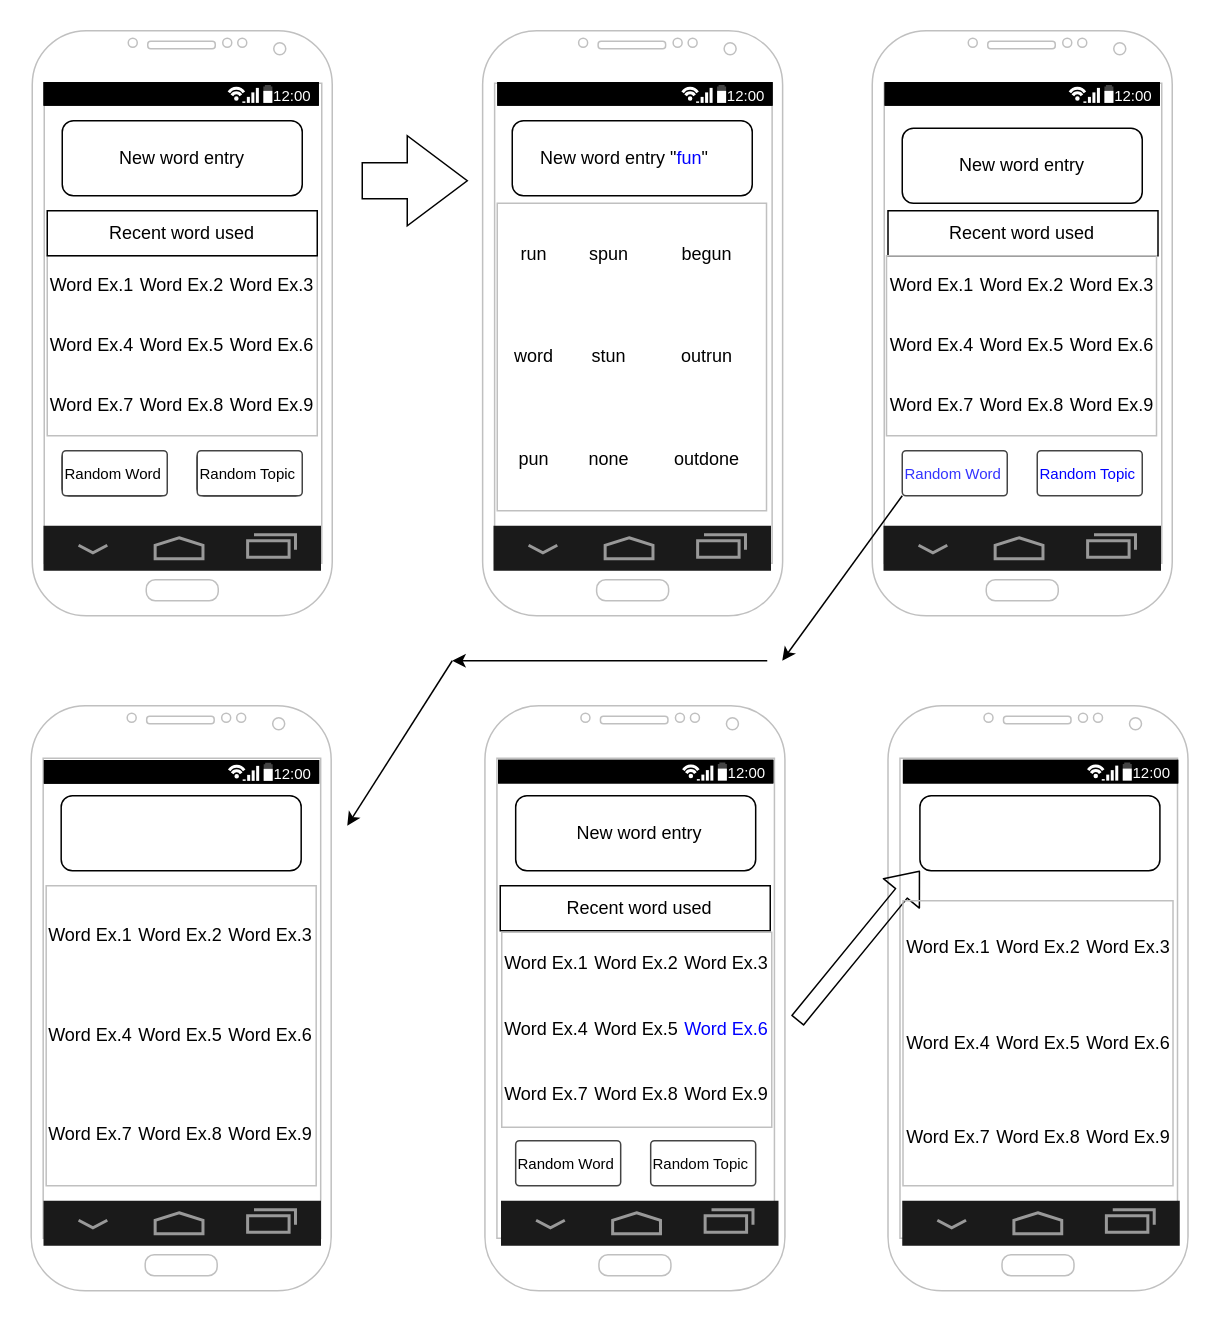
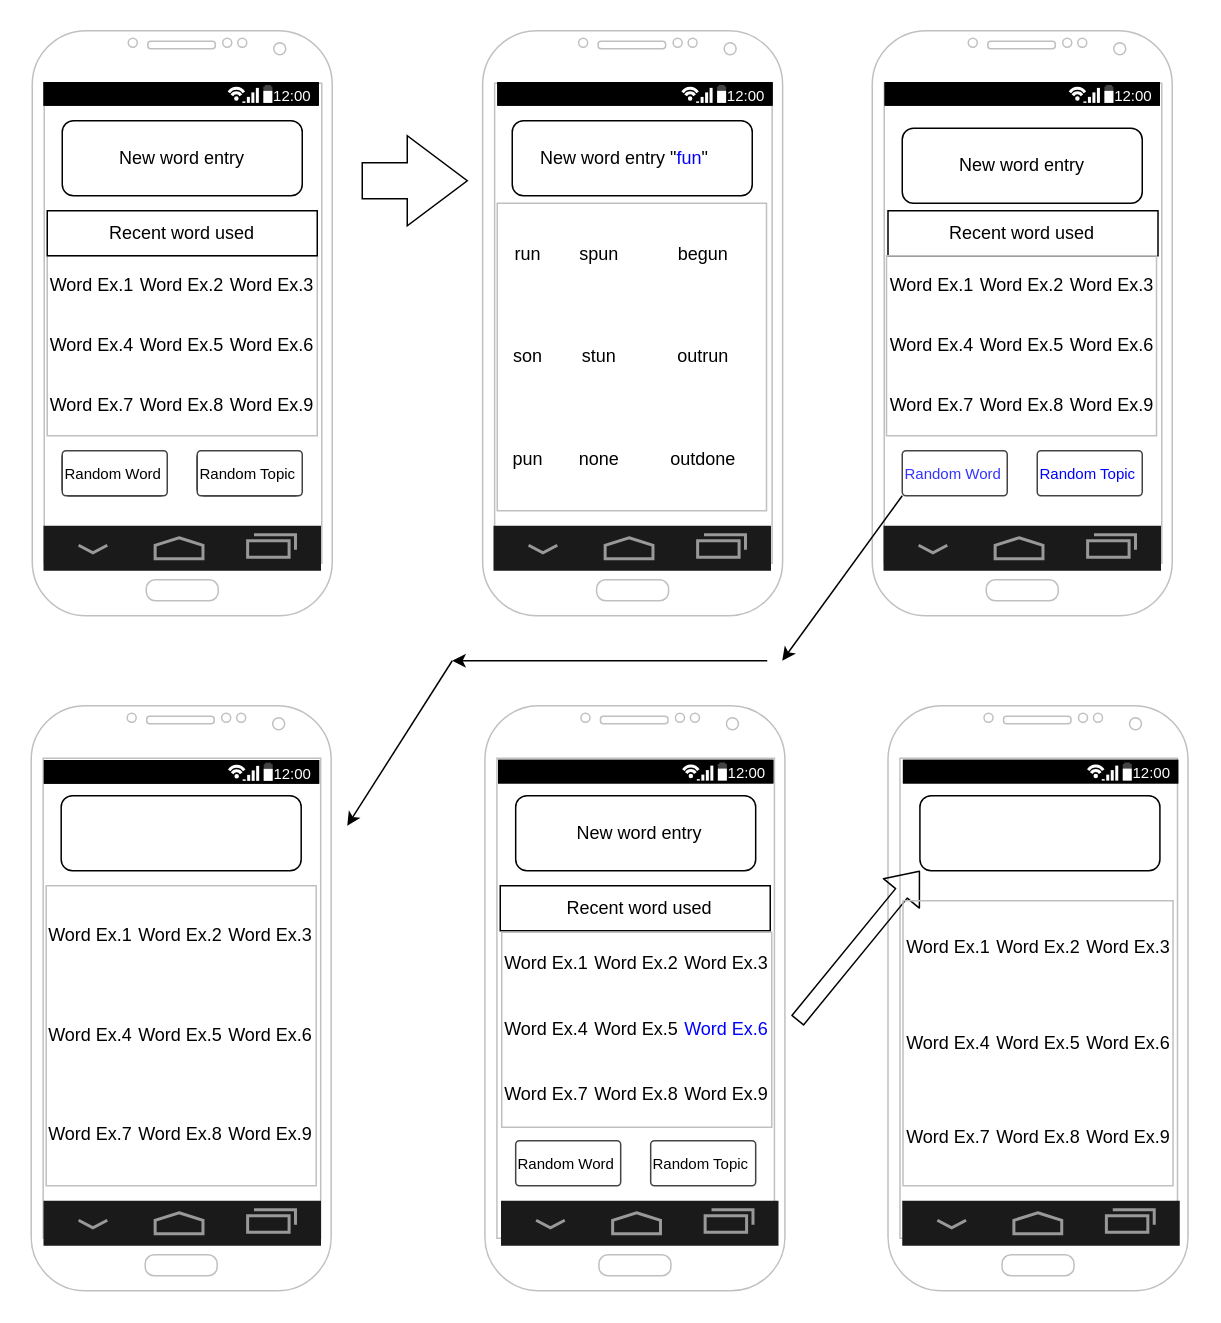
  <mxCell id="0" />
  <mxCell id="1" parent="0" />
  <mxCell id="2" value="" style="verticalLabelPosition=bottom;verticalAlign=top;html=1;shadow=0;dashed=0;strokeWidth=1;shape=mxgraph.android.phone2;strokeColor=#c0c0c0;" vertex="1" parent="1"><mxGeometry x="21" y="20" width="200" height="390" as="geometry" /></mxCell>
  <mxCell id="3" value="" style="verticalLabelPosition=bottom;verticalAlign=top;html=1;shadow=0;dashed=0;strokeWidth=2;shape=mxgraph.android.navigation_bar_5;fillColor=#1A1A1A;strokeColor=#999999;" vertex="1" parent="1"><mxGeometry x="28.5" y="350" width="185" height="30" as="geometry" /></mxCell>
  <mxCell id="4" value="" style="rounded=1;whiteSpace=wrap;html=1;" vertex="1" parent="1"><mxGeometry x="41" y="300" width="70" height="30" as="geometry" /></mxCell>
  <mxCell id="5" value="" style="rounded=1;whiteSpace=wrap;html=1;" vertex="1" parent="1"><mxGeometry x="131" y="300" width="70" height="30" as="geometry" /></mxCell>
  <mxCell id="6" value="" style="rounded=1;whiteSpace=wrap;html=1;" vertex="1" parent="1"><mxGeometry x="41" y="80" width="160" height="50" as="geometry" /></mxCell>
  <mxCell id="7" value="&lt;table border=&quot;0&quot; width=&quot;100%&quot; style=&quot;width: 100% ; height: 100% ; border-collapse: collapse&quot;&gt;&lt;tbody&gt;&lt;tr&gt;&lt;td align=&quot;center&quot;&gt;Word Ex.1&lt;/td&gt;&lt;td align=&quot;center&quot;&gt;Word Ex.2&lt;/td&gt;&lt;td align=&quot;center&quot;&gt;Word Ex.3&lt;/td&gt;&lt;/tr&gt;&lt;tr&gt;&lt;td align=&quot;center&quot;&gt;Word Ex.4&lt;/td&gt;&lt;td align=&quot;center&quot;&gt;Word Ex.5&lt;/td&gt;&lt;td align=&quot;center&quot;&gt;Word Ex.6&lt;/td&gt;&lt;/tr&gt;&lt;tr&gt;&lt;td align=&quot;center&quot;&gt;Word Ex.7&lt;/td&gt;&lt;td align=&quot;center&quot;&gt;Word Ex.8&lt;/td&gt;&lt;td align=&quot;center&quot;&gt;Word Ex.9&lt;/td&gt;&lt;/tr&gt;&lt;/tbody&gt;&lt;/table&gt;" style="text;html=1;strokeColor=#c0c0c0;fillColor=none;overflow=fill;" vertex="1" parent="1"><mxGeometry x="31" y="170" width="180" height="120" as="geometry" /></mxCell>
  <mxCell id="8" value="" style="verticalLabelPosition=bottom;verticalAlign=top;html=1;shadow=0;dashed=0;strokeWidth=1;shape=mxgraph.android.phone2;strokeColor=#c0c0c0;" vertex="1" parent="1"><mxGeometry x="321.25" y="20" width="200" height="390" as="geometry" /></mxCell>
  <mxCell id="9" value="" style="verticalLabelPosition=bottom;verticalAlign=top;html=1;shadow=0;dashed=0;strokeWidth=2;shape=mxgraph.android.navigation_bar_5;fillColor=#1A1A1A;strokeColor=#999999;" vertex="1" parent="1"><mxGeometry x="328.5" y="350" width="185" height="30" as="geometry" /></mxCell>
  <mxCell id="10" value="" style="rounded=1;whiteSpace=wrap;html=1;" vertex="1" parent="1"><mxGeometry x="341" y="80" width="160" height="50" as="geometry" /></mxCell>
- <mxCell id="11" value="&lt;table border=&quot;0&quot; width=&quot;100%&quot; style=&quot;width: 100% ; height: 100% ; border-collapse: collapse&quot;&gt;&lt;tbody&gt;&lt;tr&gt;&lt;td align=&quot;center&quot;&gt;run&lt;/td&gt;&lt;td align=&quot;center&quot;&gt;spun&lt;/td&gt;&lt;td align=&quot;center&quot;&gt;begun&lt;/td&gt;&lt;/tr&gt;&lt;tr&gt;&lt;td align=&quot;center&quot;&gt;word&lt;/td&gt;&lt;td align=&quot;center&quot;&gt;stun&lt;/td&gt;&lt;td align=&quot;center&quot;&gt;outrun&lt;/td&gt;&lt;/tr&gt;&lt;tr&gt;&lt;td align=&quot;center&quot;&gt;pun&lt;/td&gt;&lt;td align=&quot;center&quot;&gt;none&lt;/td&gt;&lt;td align=&quot;center&quot;&gt;outdone&lt;/td&gt;&lt;/tr&gt;&lt;/tbody&gt;&lt;/table&gt;" style="text;html=1;strokeColor=#c0c0c0;fillColor=none;overflow=fill;" vertex="1" parent="1"><mxGeometry x="331" y="135" width="179.5" height="205" as="geometry" /></mxCell>
+ <mxCell id="11" value="&lt;table border=&quot;0&quot; width=&quot;100%&quot; style=&quot;width: 100% ; height: 100% ; border-collapse: collapse&quot;&gt;&lt;tbody&gt;&lt;tr&gt;&lt;td align=&quot;center&quot;&gt;run&lt;/td&gt;&lt;td align=&quot;center&quot;&gt;spun&lt;/td&gt;&lt;td align=&quot;center&quot;&gt;begun&lt;/td&gt;&lt;/tr&gt;&lt;tr&gt;&lt;td align=&quot;center&quot;&gt;son&lt;/td&gt;&lt;td align=&quot;center&quot;&gt;stun&lt;/td&gt;&lt;td align=&quot;center&quot;&gt;outrun&lt;/td&gt;&lt;/tr&gt;&lt;tr&gt;&lt;td align=&quot;center&quot;&gt;pun&lt;/td&gt;&lt;td align=&quot;center&quot;&gt;none&lt;/td&gt;&lt;td align=&quot;center&quot;&gt;outdone&lt;/td&gt;&lt;/tr&gt;&lt;/tbody&gt;&lt;/table&gt;" style="text;html=1;strokeColor=#c0c0c0;fillColor=none;overflow=fill;" vertex="1" parent="1"><mxGeometry x="331" y="135" width="179.5" height="205" as="geometry" /></mxCell>
  <mxCell id="12" value="" style="html=1;shadow=0;dashed=0;align=center;verticalAlign=middle;shape=mxgraph.arrows2.arrow;dy=0.6;dx=40;notch=0;rotation=0;" vertex="1" parent="1"><mxGeometry x="241" y="90" width="70" height="60" as="geometry" /></mxCell>
  <mxCell id="13" value="" style="verticalLabelPosition=bottom;verticalAlign=top;html=1;shadow=0;dashed=0;strokeWidth=1;shape=mxgraph.android.phone2;strokeColor=#c0c0c0;" vertex="1" parent="1"><mxGeometry x="581" y="20" width="200" height="390" as="geometry" /></mxCell>
  <mxCell id="14" value="" style="rounded=0;whiteSpace=wrap;html=1;" vertex="1" parent="1"><mxGeometry x="31" y="140" width="180" height="30" as="geometry" /></mxCell>
  <mxCell id="15" value="" style="strokeWidth=1;html=1;shadow=0;dashed=0;shape=mxgraph.android.statusBar;align=center;fillColor=#000000;strokeColor=#ffffff;fontColor=#ffffff;fontSize=10;" vertex="1" parent="1"><mxGeometry x="331" y="54.18" width="183.57" height="15.825" as="geometry" /></mxCell>
  <mxCell id="16" value="" style="strokeWidth=1;html=1;shadow=0;dashed=0;shape=mxgraph.android.statusBar;align=center;fillColor=#000000;strokeColor=#ffffff;fontColor=#ffffff;fontSize=10;" vertex="1" parent="1"><mxGeometry x="28.5" y="54.18" width="183.57" height="15.825" as="geometry" /></mxCell>
  <mxCell id="17" value="" style="strokeWidth=1;html=1;shadow=0;dashed=0;shape=mxgraph.android.statusBar;align=center;fillColor=#000000;strokeColor=#ffffff;fontColor=#ffffff;fontSize=10;" vertex="1" parent="1"><mxGeometry x="589.21" y="54.18" width="183.57" height="15.825" as="geometry" /></mxCell>
  <mxCell id="18" value="" style="verticalLabelPosition=bottom;verticalAlign=top;html=1;shadow=0;dashed=0;strokeWidth=2;shape=mxgraph.android.navigation_bar_5;fillColor=#1A1A1A;strokeColor=#999999;" vertex="1" parent="1"><mxGeometry x="588.5" y="350" width="185" height="30" as="geometry" /></mxCell>
  <mxCell id="19" value="" style="verticalLabelPosition=bottom;verticalAlign=top;html=1;shadow=0;dashed=0;strokeWidth=1;shape=mxgraph.android.phone2;strokeColor=#c0c0c0;" vertex="1" parent="1"><mxGeometry x="20.29" y="470" width="200" height="390" as="geometry" /></mxCell>
  <mxCell id="20" value="" style="verticalLabelPosition=bottom;verticalAlign=top;html=1;shadow=0;dashed=0;strokeWidth=1;shape=mxgraph.android.phone2;strokeColor=#c0c0c0;" vertex="1" parent="1"><mxGeometry x="322.79" y="470" width="200" height="390" as="geometry" /></mxCell>
  <mxCell id="21" value="" style="verticalLabelPosition=bottom;verticalAlign=top;html=1;shadow=0;dashed=0;strokeWidth=1;shape=mxgraph.android.phone2;strokeColor=#c0c0c0;" vertex="1" parent="1"><mxGeometry x="591.5" y="470" width="200" height="390" as="geometry" /></mxCell>
  <mxCell id="22" value="New word entry" style="text;html=1;strokeColor=none;fillColor=none;align=center;verticalAlign=middle;whiteSpace=wrap;rounded=0;" vertex="1" parent="1"><mxGeometry x="51" y="90" width="140" height="30" as="geometry" /></mxCell>
  <mxCell id="23" value="New word entry &quot;&lt;font color=&quot;#0000ff&quot;&gt;fun&lt;/font&gt;&quot;" style="text;html=1;strokeColor=none;fillColor=none;align=center;verticalAlign=middle;whiteSpace=wrap;rounded=0;" vertex="1" parent="1"><mxGeometry x="351" y="90" width="130" height="30" as="geometry" /></mxCell>
  <mxCell id="24" value="Recent word used" style="text;html=1;strokeColor=none;fillColor=none;align=center;verticalAlign=middle;whiteSpace=wrap;rounded=0;" vertex="1" parent="1"><mxGeometry x="61" y="145" width="120" height="20" as="geometry" /></mxCell>
  <mxCell id="25" value="&lt;font style=&quot;font-size: 10px&quot;&gt;Random Word&lt;/font&gt;" style="strokeWidth=1;html=1;shadow=0;dashed=0;shape=mxgraph.ios.iTextInput;strokeColor=#444444;buttonText=;fontSize=8;whiteSpace=wrap;align=left;" vertex="1" parent="1"><mxGeometry x="41" y="300" width="70" height="30" as="geometry" /></mxCell>
  <mxCell id="26" value="&lt;font style=&quot;font-size: 10px&quot;&gt;Random Topic&lt;/font&gt;" style="strokeWidth=1;html=1;shadow=0;dashed=0;shape=mxgraph.ios.iTextInput;strokeColor=#444444;buttonText=;fontSize=8;whiteSpace=wrap;align=left;" vertex="1" parent="1"><mxGeometry x="131" y="300" width="70" height="30" as="geometry" /></mxCell>
  <mxCell id="27" value="&lt;font style=&quot;font-size: 10px&quot; color=&quot;#0000ff&quot;&gt;Random Topic&lt;/font&gt;" style="strokeWidth=1;html=1;shadow=0;dashed=0;shape=mxgraph.ios.iTextInput;strokeColor=#444444;buttonText=;fontSize=8;whiteSpace=wrap;align=left;" vertex="1" parent="1"><mxGeometry x="691" y="300" width="70" height="30" as="geometry" /></mxCell>
  <mxCell id="28" value="&lt;font color=&quot;#3333ff&quot; style=&quot;font-size: 10px&quot;&gt;Random Word&lt;/font&gt;" style="strokeWidth=1;html=1;shadow=0;dashed=0;shape=mxgraph.ios.iTextInput;strokeColor=#444444;buttonText=;fontSize=8;whiteSpace=wrap;align=left;" vertex="1" parent="1"><mxGeometry x="601" y="300" width="70" height="30" as="geometry" /></mxCell>
  <mxCell id="29" value="" style="rounded=1;whiteSpace=wrap;html=1;" vertex="1" parent="1"><mxGeometry x="601" y="85" width="160" height="50" as="geometry" /></mxCell>
  <mxCell id="30" value="" style="rounded=0;whiteSpace=wrap;html=1;" vertex="1" parent="1"><mxGeometry x="591.5" y="140" width="180" height="30" as="geometry" /></mxCell>
  <mxCell id="31" value="&lt;table border=&quot;0&quot; width=&quot;100%&quot; style=&quot;width: 100% ; height: 100% ; border-collapse: collapse&quot;&gt;&lt;tbody&gt;&lt;tr&gt;&lt;td align=&quot;center&quot;&gt;Word Ex.1&lt;/td&gt;&lt;td align=&quot;center&quot;&gt;Word Ex.2&lt;/td&gt;&lt;td align=&quot;center&quot;&gt;Word Ex.3&lt;/td&gt;&lt;/tr&gt;&lt;tr&gt;&lt;td align=&quot;center&quot;&gt;Word Ex.4&lt;/td&gt;&lt;td align=&quot;center&quot;&gt;Word Ex.5&lt;/td&gt;&lt;td align=&quot;center&quot;&gt;Word Ex.6&lt;/td&gt;&lt;/tr&gt;&lt;tr&gt;&lt;td align=&quot;center&quot;&gt;Word Ex.7&lt;/td&gt;&lt;td align=&quot;center&quot;&gt;Word Ex.8&lt;/td&gt;&lt;td align=&quot;center&quot;&gt;Word Ex.9&lt;/td&gt;&lt;/tr&gt;&lt;/tbody&gt;&lt;/table&gt;" style="text;html=1;strokeColor=#c0c0c0;fillColor=none;overflow=fill;" vertex="1" parent="1"><mxGeometry x="590.5" y="170" width="180" height="120" as="geometry" /></mxCell>
  <mxCell id="32" value="New word entry" style="text;html=1;strokeColor=none;fillColor=none;align=center;verticalAlign=middle;whiteSpace=wrap;rounded=0;" vertex="1" parent="1"><mxGeometry x="610.5" y="95" width="140" height="30" as="geometry" /></mxCell>
  <mxCell id="33" value="Recent word used" style="text;html=1;strokeColor=none;fillColor=none;align=center;verticalAlign=middle;whiteSpace=wrap;rounded=0;" vertex="1" parent="1"><mxGeometry x="620.5" y="145" width="120" height="20" as="geometry" /></mxCell>
  <mxCell id="34" value="&lt;font style=&quot;font-size: 10px&quot;&gt;Random Word&lt;/font&gt;" style="strokeWidth=1;html=1;shadow=0;dashed=0;shape=mxgraph.ios.iTextInput;strokeColor=#444444;buttonText=;fontSize=8;whiteSpace=wrap;align=left;" vertex="1" parent="1"><mxGeometry x="343.29" y="760" width="70" height="30" as="geometry" /></mxCell>
  <mxCell id="35" value="&lt;font style=&quot;font-size: 10px&quot; color=&quot;#050505&quot;&gt;Random Topic&lt;/font&gt;" style="strokeWidth=1;html=1;shadow=0;dashed=0;shape=mxgraph.ios.iTextInput;strokeColor=#444444;buttonText=;fontSize=8;whiteSpace=wrap;align=left;" vertex="1" parent="1"><mxGeometry x="433.29" y="760" width="70" height="30" as="geometry" /></mxCell>
  <mxCell id="36" value="" style="rounded=0;whiteSpace=wrap;html=1;" vertex="1" parent="1"><mxGeometry x="333" y="590" width="180" height="30" as="geometry" /></mxCell>
  <mxCell id="37" value="" style="rounded=1;whiteSpace=wrap;html=1;" vertex="1" parent="1"><mxGeometry x="343.29" y="530" width="160" height="50" as="geometry" /></mxCell>
  <mxCell id="38" value="&lt;table border=&quot;0&quot; width=&quot;100%&quot; style=&quot;width: 100% ; height: 100% ; border-collapse: collapse&quot;&gt;&lt;tbody&gt;&lt;tr&gt;&lt;td align=&quot;center&quot;&gt;Word Ex.1&lt;/td&gt;&lt;td align=&quot;center&quot;&gt;Word Ex.2&lt;/td&gt;&lt;td align=&quot;center&quot;&gt;Word Ex.3&lt;/td&gt;&lt;/tr&gt;&lt;tr&gt;&lt;td align=&quot;center&quot;&gt;Word Ex.4&lt;/td&gt;&lt;td align=&quot;center&quot;&gt;Word Ex.5&lt;/td&gt;&lt;td align=&quot;center&quot;&gt;&lt;font color=&quot;#0000ff&quot;&gt;Word Ex.6&lt;/font&gt;&lt;/td&gt;&lt;/tr&gt;&lt;tr&gt;&lt;td align=&quot;center&quot;&gt;Word Ex.7&lt;/td&gt;&lt;td align=&quot;center&quot;&gt;Word Ex.8&lt;/td&gt;&lt;td align=&quot;center&quot;&gt;Word Ex.9&lt;/td&gt;&lt;/tr&gt;&lt;/tbody&gt;&lt;/table&gt;" style="text;html=1;strokeColor=#c0c0c0;fillColor=none;overflow=fill;" vertex="1" parent="1"><mxGeometry x="334" y="621" width="180" height="130" as="geometry" /></mxCell>
  <mxCell id="39" value="" style="rounded=1;whiteSpace=wrap;html=1;" vertex="1" parent="1"><mxGeometry x="612.78" y="530" width="160" height="50" as="geometry" /></mxCell>
  <mxCell id="40" value="" style="rounded=1;whiteSpace=wrap;html=1;" vertex="1" parent="1"><mxGeometry x="40.29" y="530" width="160" height="50" as="geometry" /></mxCell>
  <mxCell id="41" value="" style="shape=flexArrow;endArrow=classic;html=1;entryX=0;entryY=1;entryDx=0;entryDy=0;" edge="1" parent="1" target="39"><mxGeometry width="50" height="50" relative="1" as="geometry"><mxPoint x="531" y="680" as="sourcePoint" /><mxPoint x="581" y="630" as="targetPoint" /></mxGeometry></mxCell>
  <mxCell id="42" value="" style="endArrow=classic;html=1;" edge="1" parent="1"><mxGeometry width="50" height="50" relative="1" as="geometry"><mxPoint x="301" y="440" as="sourcePoint" /><mxPoint x="231" y="550" as="targetPoint" /></mxGeometry></mxCell>
  <mxCell id="43" value="" style="endArrow=classic;html=1;exitX=0;exitY=1;exitDx=0;exitDy=0;exitPerimeter=0;" edge="1" parent="1" source="28"><mxGeometry width="50" height="50" relative="1" as="geometry"><mxPoint x="571" y="320" as="sourcePoint" /><mxPoint x="521" y="440" as="targetPoint" /></mxGeometry></mxCell>
  <mxCell id="44" value="" style="endArrow=classic;html=1;" edge="1" parent="1"><mxGeometry width="50" height="50" relative="1" as="geometry"><mxPoint x="511" y="440" as="sourcePoint" /><mxPoint x="301" y="440" as="targetPoint" /></mxGeometry></mxCell>
  <mxCell id="45" value="New word entry" style="text;html=1;strokeColor=none;fillColor=none;align=center;verticalAlign=middle;whiteSpace=wrap;rounded=0;" vertex="1" parent="1"><mxGeometry x="356" y="540" width="140" height="30" as="geometry" /></mxCell>
  <mxCell id="46" value="&lt;table border=&quot;0&quot; width=&quot;100%&quot; style=&quot;width: 100% ; height: 100% ; border-collapse: collapse&quot;&gt;&lt;tbody&gt;&lt;tr&gt;&lt;td align=&quot;center&quot;&gt;Word Ex.1&lt;/td&gt;&lt;td align=&quot;center&quot;&gt;Word Ex.2&lt;/td&gt;&lt;td align=&quot;center&quot;&gt;Word Ex.3&lt;/td&gt;&lt;/tr&gt;&lt;tr&gt;&lt;td align=&quot;center&quot;&gt;Word Ex.4&lt;/td&gt;&lt;td align=&quot;center&quot;&gt;Word Ex.5&lt;/td&gt;&lt;td align=&quot;center&quot;&gt;Word Ex.6&lt;/td&gt;&lt;/tr&gt;&lt;tr&gt;&lt;td align=&quot;center&quot;&gt;Word Ex.7&lt;/td&gt;&lt;td align=&quot;center&quot;&gt;Word Ex.8&lt;/td&gt;&lt;td align=&quot;center&quot;&gt;Word Ex.9&lt;/td&gt;&lt;/tr&gt;&lt;/tbody&gt;&lt;/table&gt;" style="text;html=1;strokeColor=#c0c0c0;fillColor=none;overflow=fill;" vertex="1" parent="1"><mxGeometry x="601.5" y="600" width="180" height="190" as="geometry" /></mxCell>
  <mxCell id="47" value="&lt;table border=&quot;0&quot; width=&quot;100%&quot; style=&quot;width: 100% ; height: 100% ; border-collapse: collapse&quot;&gt;&lt;tbody&gt;&lt;tr&gt;&lt;td align=&quot;center&quot;&gt;Word Ex.1&lt;/td&gt;&lt;td align=&quot;center&quot;&gt;Word Ex.2&lt;/td&gt;&lt;td align=&quot;center&quot;&gt;Word Ex.3&lt;/td&gt;&lt;/tr&gt;&lt;tr&gt;&lt;td align=&quot;center&quot;&gt;Word Ex.4&lt;/td&gt;&lt;td align=&quot;center&quot;&gt;Word Ex.5&lt;/td&gt;&lt;td align=&quot;center&quot;&gt;Word Ex.6&lt;/td&gt;&lt;/tr&gt;&lt;tr&gt;&lt;td align=&quot;center&quot;&gt;Word Ex.7&lt;/td&gt;&lt;td align=&quot;center&quot;&gt;Word Ex.8&lt;/td&gt;&lt;td align=&quot;center&quot;&gt;Word Ex.9&lt;/td&gt;&lt;/tr&gt;&lt;/tbody&gt;&lt;/table&gt;" style="text;html=1;strokeColor=#c0c0c0;fillColor=none;overflow=fill;" vertex="1" parent="1"><mxGeometry x="30.29" y="590" width="180" height="200" as="geometry" /></mxCell>
  <mxCell id="48" value="" style="verticalLabelPosition=bottom;verticalAlign=top;html=1;shadow=0;dashed=0;strokeWidth=2;shape=mxgraph.android.navigation_bar_5;fillColor=#1A1A1A;strokeColor=#999999;" vertex="1" parent="1"><mxGeometry x="28.5" y="800" width="185" height="30" as="geometry" /></mxCell>
  <mxCell id="49" value="" style="verticalLabelPosition=bottom;verticalAlign=top;html=1;shadow=0;dashed=0;strokeWidth=2;shape=mxgraph.android.navigation_bar_5;fillColor=#1A1A1A;strokeColor=#999999;" vertex="1" parent="1"><mxGeometry x="333.5" y="800" width="185" height="30" as="geometry" /></mxCell>
  <mxCell id="50" value="" style="verticalLabelPosition=bottom;verticalAlign=top;html=1;shadow=0;dashed=0;strokeWidth=2;shape=mxgraph.android.navigation_bar_5;fillColor=#1A1A1A;strokeColor=#999999;" vertex="1" parent="1"><mxGeometry x="601" y="800" width="185" height="30" as="geometry" /></mxCell>
  <mxCell id="51" value="" style="strokeWidth=1;html=1;shadow=0;dashed=0;shape=mxgraph.android.statusBar;align=center;fillColor=#000000;strokeColor=#ffffff;fontColor=#ffffff;fontSize=10;" vertex="1" parent="1"><mxGeometry x="28.72" y="506.17" width="183.57" height="15.825" as="geometry" /></mxCell>
  <mxCell id="52" value="" style="strokeWidth=1;html=1;shadow=0;dashed=0;shape=mxgraph.android.statusBar;align=center;fillColor=#000000;strokeColor=#ffffff;fontColor=#ffffff;fontSize=10;" vertex="1" parent="1"><mxGeometry x="331.5" y="506" width="183.57" height="15.825" as="geometry" /></mxCell>
  <mxCell id="53" value="" style="strokeWidth=1;html=1;shadow=0;dashed=0;shape=mxgraph.android.statusBar;align=center;fillColor=#000000;strokeColor=#ffffff;fontColor=#ffffff;fontSize=10;" vertex="1" parent="1"><mxGeometry x="601.43" y="506" width="183.57" height="15.825" as="geometry" /></mxCell>
  <mxCell id="54" value="Recent word used" style="text;html=1;strokeColor=none;fillColor=none;align=center;verticalAlign=middle;whiteSpace=wrap;rounded=0;" vertex="1" parent="1"><mxGeometry x="366" y="595" width="120" height="20" as="geometry" /></mxCell>
